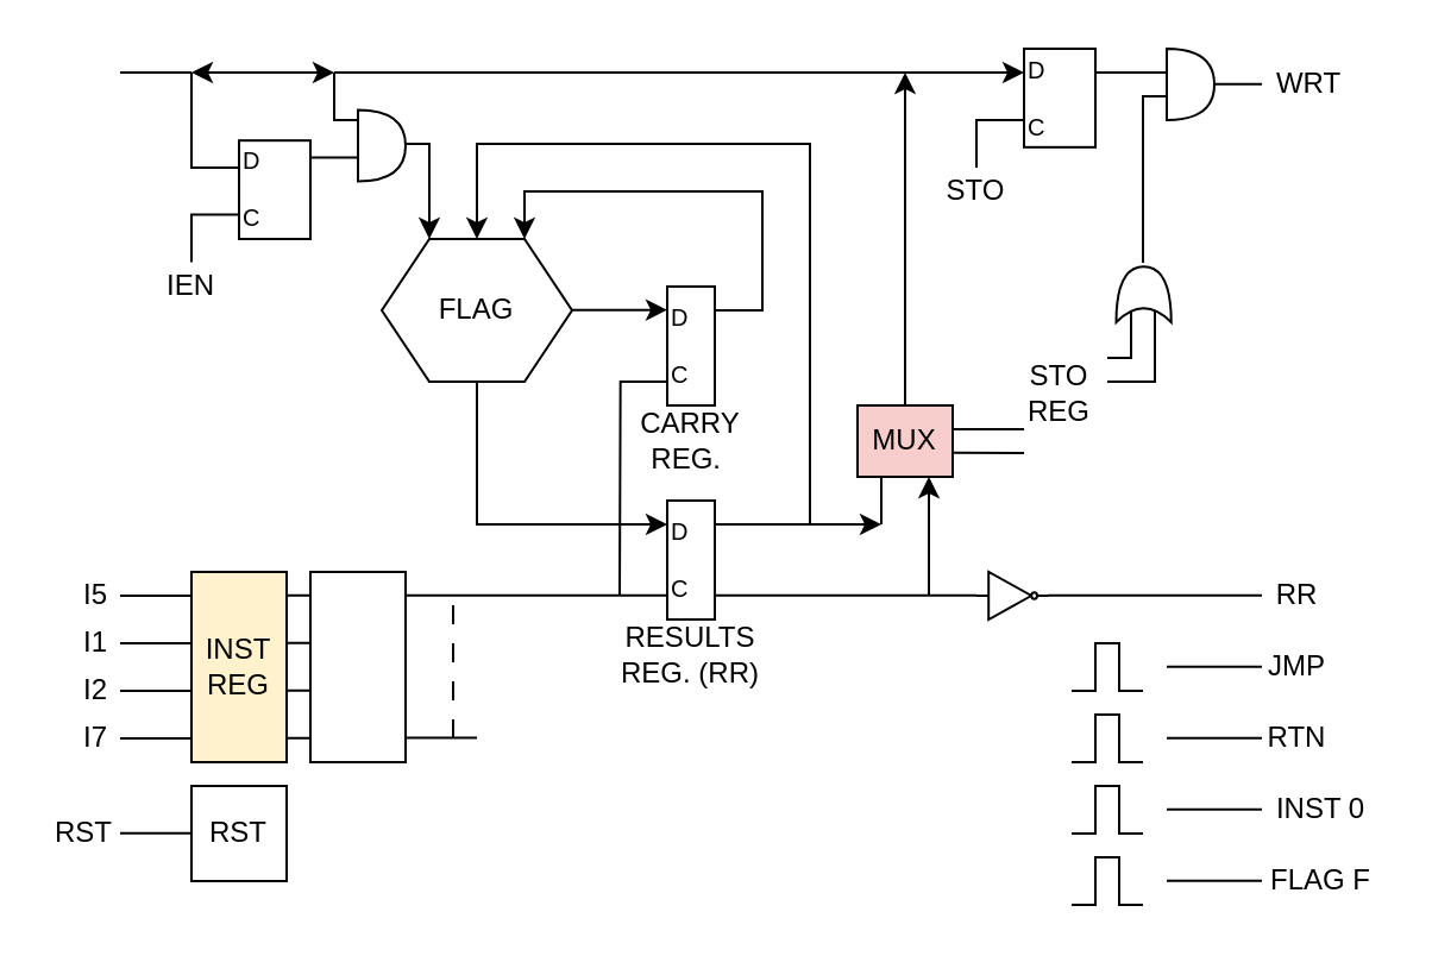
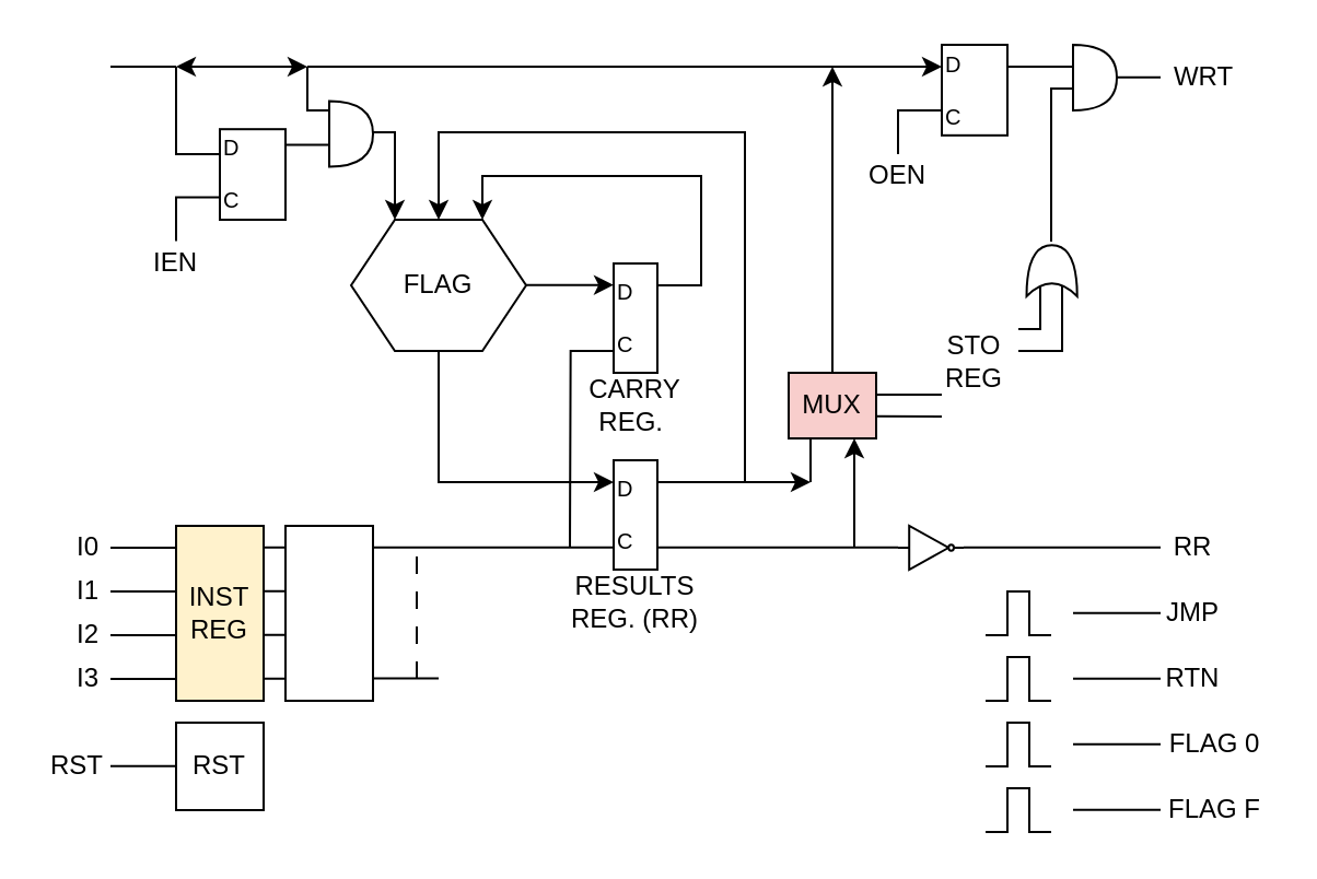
  <mxCell id="0" />
  <mxCell id="1" parent="0" />
  <mxCell id="2" value="INST&lt;div&gt;REG&lt;/div&gt;" style="rounded=0;whiteSpace=wrap;html=1;fillColor=#fff2cc;" vertex="1" parent="1"><mxGeometry x="80" y="240" width="40" height="80" as="geometry" /></mxCell>
  <mxCell id="3" value="" style="rounded=0;whiteSpace=wrap;html=1;" vertex="1" parent="1"><mxGeometry x="130" y="240" width="40" height="80" as="geometry" /></mxCell>
  <mxCell id="4" value="" style="endArrow=none;html=1;rounded=0;" edge="1" parent="1"><mxGeometry width="50" height="50" relative="1" as="geometry"><mxPoint x="50" y="250" as="sourcePoint" /><mxPoint x="80" y="250" as="targetPoint" /></mxGeometry></mxCell>
  <mxCell id="5" value="" style="endArrow=none;html=1;rounded=0;" edge="1" parent="1"><mxGeometry width="50" height="50" relative="1" as="geometry"><mxPoint x="50" y="270" as="sourcePoint" /><mxPoint x="80" y="270" as="targetPoint" /></mxGeometry></mxCell>
  <mxCell id="6" value="" style="endArrow=none;html=1;rounded=0;" edge="1" parent="1"><mxGeometry width="50" height="50" relative="1" as="geometry"><mxPoint x="50" y="290" as="sourcePoint" /><mxPoint x="80" y="290" as="targetPoint" /></mxGeometry></mxCell>
  <mxCell id="7" value="" style="endArrow=none;html=1;rounded=0;" edge="1" parent="1"><mxGeometry width="50" height="50" relative="1" as="geometry"><mxPoint x="50" y="310" as="sourcePoint" /><mxPoint x="80" y="310" as="targetPoint" /></mxGeometry></mxCell>
  <mxCell id="8" value="" style="endArrow=none;html=1;rounded=0;" edge="1" parent="1"><mxGeometry width="50" height="50" relative="1" as="geometry"><mxPoint x="120" y="249.88" as="sourcePoint" /><mxPoint x="130" y="249.88" as="targetPoint" /></mxGeometry></mxCell>
  <mxCell id="9" value="" style="endArrow=none;html=1;rounded=0;" edge="1" parent="1"><mxGeometry width="50" height="50" relative="1" as="geometry"><mxPoint x="120" y="269.88" as="sourcePoint" /><mxPoint x="130" y="269.88" as="targetPoint" /></mxGeometry></mxCell>
  <mxCell id="10" value="" style="endArrow=none;html=1;rounded=0;" edge="1" parent="1"><mxGeometry width="50" height="50" relative="1" as="geometry"><mxPoint x="120" y="289.88" as="sourcePoint" /><mxPoint x="130" y="289.88" as="targetPoint" /></mxGeometry></mxCell>
  <mxCell id="11" value="" style="endArrow=none;html=1;rounded=0;" edge="1" parent="1"><mxGeometry width="50" height="50" relative="1" as="geometry"><mxPoint x="120" y="309.88" as="sourcePoint" /><mxPoint x="130" y="309.88" as="targetPoint" /></mxGeometry></mxCell>
  <mxCell id="12" value="RST" style="rounded=0;whiteSpace=wrap;html=1;" vertex="1" parent="1"><mxGeometry x="80" y="330" width="40" height="40" as="geometry" /></mxCell>
  <mxCell id="13" value="" style="endArrow=none;html=1;rounded=0;" edge="1" parent="1"><mxGeometry width="50" height="50" relative="1" as="geometry"><mxPoint x="50" y="349.83" as="sourcePoint" /><mxPoint x="80" y="349.83" as="targetPoint" /></mxGeometry></mxCell>
  <mxCell id="14" value="D&lt;div style=&quot;font-size: 10px;&quot;&gt;&lt;br style=&quot;font-size: 10px;&quot;&gt;&lt;/div&gt;&lt;div style=&quot;font-size: 10px;&quot;&gt;C&lt;/div&gt;" style="rounded=0;whiteSpace=wrap;html=1;fontSize=10;align=left;" vertex="1" parent="1"><mxGeometry x="280" y="210" width="20" height="50" as="geometry" /></mxCell>
  <mxCell id="15" value="" style="endArrow=none;html=1;rounded=0;" edge="1" parent="1"><mxGeometry width="50" height="50" relative="1" as="geometry"><mxPoint x="170" y="249.86" as="sourcePoint" /><mxPoint x="280" y="249.86" as="targetPoint" /></mxGeometry></mxCell>
  <mxCell id="16" value="" style="endArrow=none;html=1;rounded=0;" edge="1" parent="1"><mxGeometry width="50" height="50" relative="1" as="geometry"><mxPoint x="170" y="309.78" as="sourcePoint" /><mxPoint x="200" y="309.78" as="targetPoint" /></mxGeometry></mxCell>
  <mxCell id="17" value="" style="endArrow=none;dashed=1;html=1;rounded=0;jumpSize=6;startSize=6;strokeWidth=1;dashPattern=8 8;" edge="1" parent="1"><mxGeometry width="50" height="50" relative="1" as="geometry"><mxPoint x="190" y="309.95" as="sourcePoint" /><mxPoint x="190" y="249.95" as="targetPoint" /></mxGeometry></mxCell>
  <mxCell id="18" value="RESULTS REG. (RR)" style="text;html=1;align=center;verticalAlign=middle;whiteSpace=wrap;rounded=0;" vertex="1" parent="1"><mxGeometry x="260" y="260" width="60" height="30" as="geometry" /></mxCell>
  <mxCell id="19" value="D&lt;div style=&quot;font-size: 10px;&quot;&gt;&lt;br style=&quot;font-size: 10px;&quot;&gt;&lt;/div&gt;&lt;div style=&quot;font-size: 10px;&quot;&gt;C&lt;/div&gt;" style="rounded=0;whiteSpace=wrap;html=1;fontSize=10;align=left;" vertex="1" parent="1"><mxGeometry x="280" y="120" width="20" height="50" as="geometry" /></mxCell>
  <mxCell id="20" value="CARRY REG.&amp;nbsp;" style="text;html=1;align=center;verticalAlign=middle;whiteSpace=wrap;rounded=0;" vertex="1" parent="1"><mxGeometry x="260" y="170" width="60" height="30" as="geometry" /></mxCell>
  <mxCell id="21" value="" style="verticalLabelPosition=bottom;shadow=0;dashed=0;align=center;html=1;verticalAlign=top;shape=mxgraph.electrical.logic_gates.inverter_2" vertex="1" parent="1"><mxGeometry x="410" y="240" width="30" height="20" as="geometry" /></mxCell>
  <mxCell id="22" value="FLAG" style="shape=hexagon;perimeter=hexagonPerimeter2;whiteSpace=wrap;html=1;fixedSize=1;size=20;" vertex="1" parent="1"><mxGeometry x="160" y="100" width="80" height="60" as="geometry" /></mxCell>
  <mxCell id="23" value="" style="endArrow=classic;html=1;rounded=0;" edge="1" parent="1"><mxGeometry width="50" height="50" relative="1" as="geometry"><mxPoint x="200" y="160" as="sourcePoint" /><mxPoint x="280" y="220" as="targetPoint" /><Array as="points"><mxPoint x="200" y="220" /></Array></mxGeometry></mxCell>
  <mxCell id="24" value="" style="endArrow=classic;html=1;rounded=0;" edge="1" parent="1"><mxGeometry width="50" height="50" relative="1" as="geometry"><mxPoint x="240" y="129.83" as="sourcePoint" /><mxPoint x="280" y="129.83" as="targetPoint" /></mxGeometry></mxCell>
  <mxCell id="25" value="" style="endArrow=none;html=1;rounded=0;" edge="1" parent="1"><mxGeometry width="50" height="50" relative="1" as="geometry"><mxPoint x="260" y="250" as="sourcePoint" /><mxPoint x="280" y="160" as="targetPoint" /><Array as="points"><mxPoint x="260.33" y="160" /></Array></mxGeometry></mxCell>
  <mxCell id="26" value="" style="endArrow=classic;html=1;rounded=0;" edge="1" parent="1"><mxGeometry width="50" height="50" relative="1" as="geometry"><mxPoint x="300" y="220" as="sourcePoint" /><mxPoint x="200" y="100" as="targetPoint" /><Array as="points"><mxPoint x="340" y="220" /><mxPoint x="340" y="60" /><mxPoint x="200" y="60" /></Array></mxGeometry></mxCell>
  <mxCell id="27" value="" style="endArrow=classic;html=1;rounded=0;" edge="1" parent="1"><mxGeometry width="50" height="50" relative="1" as="geometry"><mxPoint x="300" y="130" as="sourcePoint" /><mxPoint x="220" y="100" as="targetPoint" /><Array as="points"><mxPoint x="320" y="130" /><mxPoint x="320" y="80" /><mxPoint x="220" y="80" /></Array></mxGeometry></mxCell>
  <mxCell id="28" value="MUX" style="rounded=0;whiteSpace=wrap;html=1;fillColor=#f8cecc;" vertex="1" parent="1"><mxGeometry x="360" y="170" width="40" height="30" as="geometry" /></mxCell>
  <mxCell id="29" value="" style="endArrow=classic;html=1;rounded=0;" edge="1" parent="1"><mxGeometry width="50" height="50" relative="1" as="geometry"><mxPoint x="340" y="220" as="sourcePoint" /><mxPoint x="370" y="220" as="targetPoint" /></mxGeometry></mxCell>
  <mxCell id="30" value="" style="endArrow=none;html=1;rounded=0;" edge="1" parent="1"><mxGeometry width="50" height="50" relative="1" as="geometry"><mxPoint x="370" y="220" as="sourcePoint" /><mxPoint x="370" y="200" as="targetPoint" /></mxGeometry></mxCell>
  <mxCell id="31" value="" style="endArrow=classic;html=1;rounded=0;" edge="1" parent="1"><mxGeometry width="50" height="50" relative="1" as="geometry"><mxPoint x="390" y="250" as="sourcePoint" /><mxPoint x="390" y="200" as="targetPoint" /></mxGeometry></mxCell>
  <mxCell id="32" value="" style="endArrow=none;html=1;rounded=0;" edge="1" parent="1"><mxGeometry width="50" height="50" relative="1" as="geometry"><mxPoint x="300" y="249.86" as="sourcePoint" /><mxPoint x="410" y="249.86" as="targetPoint" /></mxGeometry></mxCell>
  <mxCell id="33" value="" style="endArrow=none;html=1;rounded=0;" edge="1" parent="1"><mxGeometry width="50" height="50" relative="1" as="geometry"><mxPoint x="400" y="180" as="sourcePoint" /><mxPoint x="430" y="180" as="targetPoint" /></mxGeometry></mxCell>
  <mxCell id="34" value="" style="endArrow=none;html=1;rounded=0;" edge="1" parent="1"><mxGeometry width="50" height="50" relative="1" as="geometry"><mxPoint x="400" y="189.86" as="sourcePoint" /><mxPoint x="430" y="190" as="targetPoint" /></mxGeometry></mxCell>
  <mxCell id="35" value="STO&lt;div&gt;REG&lt;/div&gt;" style="text;html=1;align=center;verticalAlign=middle;whiteSpace=wrap;rounded=0;" vertex="1" parent="1"><mxGeometry x="415" y="150" width="60" height="30" as="geometry" /></mxCell>
  <mxCell id="36" value="" style="endArrow=none;html=1;rounded=0;" edge="1" parent="1"><mxGeometry width="50" height="50" relative="1" as="geometry"><mxPoint x="465" y="150" as="sourcePoint" /><mxPoint x="475" y="130" as="targetPoint" /><Array as="points"><mxPoint x="475" y="150" /></Array></mxGeometry></mxCell>
  <mxCell id="37" value="" style="endArrow=none;html=1;rounded=0;" edge="1" parent="1"><mxGeometry width="50" height="50" relative="1" as="geometry"><mxPoint x="465" y="160" as="sourcePoint" /><mxPoint x="485" y="130" as="targetPoint" /><Array as="points"><mxPoint x="485" y="160" /></Array></mxGeometry></mxCell>
  <mxCell id="38" value="" style="shape=xor;whiteSpace=wrap;html=1;rotation=-90;" vertex="1" parent="1"><mxGeometry x="468.59" y="111.73" width="23.44" height="23.12" as="geometry" /></mxCell>
  <mxCell id="39" value="" style="shape=or;whiteSpace=wrap;html=1;" vertex="1" parent="1"><mxGeometry x="150" y="45.71" width="20" height="30" as="geometry" /></mxCell>
  <mxCell id="40" value="D&lt;div style=&quot;font-size: 10px;&quot;&gt;&lt;br style=&quot;font-size: 10px;&quot;&gt;&lt;/div&gt;&lt;div style=&quot;font-size: 10px;&quot;&gt;C&lt;/div&gt;" style="rounded=0;whiteSpace=wrap;html=1;fontSize=10;align=left;" vertex="1" parent="1"><mxGeometry x="100" y="58.59" width="30" height="41.41" as="geometry" /></mxCell>
  <mxCell id="41" value="" style="endArrow=none;html=1;rounded=0;" edge="1" parent="1"><mxGeometry width="50" height="50" relative="1" as="geometry"><mxPoint x="130" y="65.71" as="sourcePoint" /><mxPoint x="150" y="65.71" as="targetPoint" /></mxGeometry></mxCell>
  <mxCell id="42" value="" style="endArrow=none;html=1;rounded=0;" edge="1" parent="1"><mxGeometry width="50" height="50" relative="1" as="geometry"><mxPoint x="140" y="30" as="sourcePoint" /><mxPoint x="150" y="50" as="targetPoint" /><Array as="points"><mxPoint x="140" y="50" /></Array></mxGeometry></mxCell>
  <mxCell id="43" value="" style="endArrow=none;html=1;rounded=0;" edge="1" parent="1"><mxGeometry width="50" height="50" relative="1" as="geometry"><mxPoint x="80" y="30" as="sourcePoint" /><mxPoint x="100" y="70" as="targetPoint" /><Array as="points"><mxPoint x="80" y="70" /></Array></mxGeometry></mxCell>
  <mxCell id="44" value="" style="endArrow=classic;startArrow=classic;html=1;rounded=0;" edge="1" parent="1"><mxGeometry width="50" height="50" relative="1" as="geometry"><mxPoint x="80" y="30" as="sourcePoint" /><mxPoint x="140" y="30" as="targetPoint" /></mxGeometry></mxCell>
  <mxCell id="45" value="" style="endArrow=none;html=1;rounded=0;" edge="1" parent="1"><mxGeometry width="50" height="50" relative="1" as="geometry"><mxPoint x="80" y="30" as="sourcePoint" /><mxPoint x="50" y="30" as="targetPoint" /></mxGeometry></mxCell>
  <mxCell id="46" value="" style="endArrow=none;html=1;rounded=0;" edge="1" parent="1"><mxGeometry width="50" height="50" relative="1" as="geometry"><mxPoint x="80" y="109.7" as="sourcePoint" /><mxPoint x="100" y="89.7" as="targetPoint" /><Array as="points"><mxPoint x="80" y="89.7" /></Array></mxGeometry></mxCell>
  <mxCell id="47" value="IEN" style="text;html=1;align=center;verticalAlign=middle;whiteSpace=wrap;rounded=0;" vertex="1" parent="1"><mxGeometry x="60" y="109.7" width="40" height="20" as="geometry" /></mxCell>
  <mxCell id="48" value="" style="endArrow=classic;html=1;rounded=0;" edge="1" parent="1"><mxGeometry width="50" height="50" relative="1" as="geometry"><mxPoint x="170" y="60" as="sourcePoint" /><mxPoint x="180" y="100" as="targetPoint" /><Array as="points"><mxPoint x="180" y="60" /></Array></mxGeometry></mxCell>
  <mxCell id="49" value="" style="shape=or;whiteSpace=wrap;html=1;" vertex="1" parent="1"><mxGeometry x="490" y="20" width="20" height="30" as="geometry" /></mxCell>
  <mxCell id="50" value="D&lt;div style=&quot;font-size: 10px;&quot;&gt;&lt;br style=&quot;font-size: 10px;&quot;&gt;&lt;/div&gt;&lt;div style=&quot;font-size: 10px;&quot;&gt;C&lt;/div&gt;" style="rounded=0;whiteSpace=wrap;html=1;fontSize=10;align=left;" vertex="1" parent="1"><mxGeometry x="430" y="20" width="30" height="41.41" as="geometry" /></mxCell>
  <mxCell id="51" value="" style="endArrow=none;html=1;rounded=0;" edge="1" parent="1"><mxGeometry width="50" height="50" relative="1" as="geometry"><mxPoint x="460" y="30" as="sourcePoint" /><mxPoint x="490" y="30" as="targetPoint" /></mxGeometry></mxCell>
  <mxCell id="52" value="" style="endArrow=none;html=1;rounded=0;" edge="1" parent="1"><mxGeometry width="50" height="50" relative="1" as="geometry"><mxPoint x="410" y="70" as="sourcePoint" /><mxPoint x="430" y="50" as="targetPoint" /><Array as="points"><mxPoint x="410" y="50" /></Array></mxGeometry></mxCell>
- <mxCell id="53" value="STO" style="text;html=1;align=center;verticalAlign=middle;whiteSpace=wrap;rounded=0;" vertex="1" parent="1"><mxGeometry x="390" y="70" width="40" height="20" as="geometry" /></mxCell>
+ <mxCell id="53" value="OEN" style="text;html=1;align=center;verticalAlign=middle;whiteSpace=wrap;rounded=0;" vertex="1" parent="1"><mxGeometry x="390" y="70" width="40" height="20" as="geometry" /></mxCell>
  <mxCell id="54" value="" style="endArrow=classic;html=1;rounded=0;" edge="1" parent="1"><mxGeometry width="50" height="50" relative="1" as="geometry"><mxPoint x="140" y="30" as="sourcePoint" /><mxPoint x="430" y="30" as="targetPoint" /></mxGeometry></mxCell>
  <mxCell id="55" value="" style="endArrow=classic;html=1;rounded=0;" edge="1" parent="1"><mxGeometry width="50" height="50" relative="1" as="geometry"><mxPoint x="380" y="170" as="sourcePoint" /><mxPoint x="380" y="30" as="targetPoint" /></mxGeometry></mxCell>
  <mxCell id="56" value="" style="endArrow=none;html=1;rounded=0;" edge="1" parent="1"><mxGeometry width="50" height="50" relative="1" as="geometry"><mxPoint x="480" y="110" as="sourcePoint" /><mxPoint x="490" y="40" as="targetPoint" /><Array as="points"><mxPoint x="480" y="40" /></Array></mxGeometry></mxCell>
  <mxCell id="57" value="" style="endArrow=none;html=1;rounded=0;" edge="1" parent="1"><mxGeometry width="50" height="50" relative="1" as="geometry"><mxPoint x="510" y="34.92" as="sourcePoint" /><mxPoint x="530" y="34.92" as="targetPoint" /></mxGeometry></mxCell>
  <mxCell id="58" value="" style="endArrow=none;html=1;rounded=0;" edge="1" parent="1"><mxGeometry width="50" height="50" relative="1" as="geometry"><mxPoint x="440" y="249.86" as="sourcePoint" /><mxPoint x="530" y="249.86" as="targetPoint" /></mxGeometry></mxCell>
  <mxCell id="59" value="RR" style="text;html=1;align=center;verticalAlign=middle;whiteSpace=wrap;rounded=0;" vertex="1" parent="1"><mxGeometry x="530" y="235" width="30" height="30" as="geometry" /></mxCell>
  <mxCell id="60" value="WRT" style="text;html=1;align=center;verticalAlign=middle;whiteSpace=wrap;rounded=0;" vertex="1" parent="1"><mxGeometry x="530" y="20" width="40" height="30" as="geometry" /></mxCell>
- <mxCell id="61" value="I5" style="text;html=1;align=center;verticalAlign=middle;whiteSpace=wrap;rounded=0;" vertex="1" parent="1"><mxGeometry x="30" y="240" width="20" height="20" as="geometry" /></mxCell>
+ <mxCell id="61" value="I0" style="text;html=1;align=center;verticalAlign=middle;whiteSpace=wrap;rounded=0;" vertex="1" parent="1"><mxGeometry x="30" y="240" width="20" height="20" as="geometry" /></mxCell>
  <mxCell id="62" value="I1" style="text;html=1;align=center;verticalAlign=middle;whiteSpace=wrap;rounded=0;" vertex="1" parent="1"><mxGeometry x="30" y="260" width="20" height="20" as="geometry" /></mxCell>
  <mxCell id="63" value="I2" style="text;html=1;align=center;verticalAlign=middle;whiteSpace=wrap;rounded=0;" vertex="1" parent="1"><mxGeometry x="30" y="280" width="20" height="20" as="geometry" /></mxCell>
- <mxCell id="64" value="I7" style="text;html=1;align=center;verticalAlign=middle;whiteSpace=wrap;rounded=0;" vertex="1" parent="1"><mxGeometry x="30" y="300" width="20" height="20" as="geometry" /></mxCell>
+ <mxCell id="64" value="I3" style="text;html=1;align=center;verticalAlign=middle;whiteSpace=wrap;rounded=0;" vertex="1" parent="1"><mxGeometry x="30" y="300" width="20" height="20" as="geometry" /></mxCell>
  <mxCell id="65" value="RST" style="text;html=1;align=center;verticalAlign=middle;whiteSpace=wrap;rounded=0;" vertex="1" parent="1"><mxGeometry x="20" y="340" width="30" height="20" as="geometry" /></mxCell>
  <mxCell id="66" value="" style="endArrow=none;html=1;rounded=0;" edge="1" parent="1"><mxGeometry width="50" height="50" relative="1" as="geometry"><mxPoint x="450" y="290" as="sourcePoint" /><mxPoint x="480" y="290" as="targetPoint" /><Array as="points"><mxPoint x="460" y="290" /><mxPoint x="460" y="270" /><mxPoint x="470" y="270" /><mxPoint x="470" y="290" /></Array></mxGeometry></mxCell>
  <mxCell id="67" value="" style="endArrow=none;html=1;rounded=0;" edge="1" parent="1"><mxGeometry width="50" height="50" relative="1" as="geometry"><mxPoint x="490" y="279.93" as="sourcePoint" /><mxPoint x="530" y="279.93" as="targetPoint" /></mxGeometry></mxCell>
  <mxCell id="68" value="JMP" style="text;html=1;align=center;verticalAlign=middle;whiteSpace=wrap;rounded=0;" vertex="1" parent="1"><mxGeometry x="530" y="270" width="30" height="20" as="geometry" /></mxCell>
  <mxCell id="69" value="" style="endArrow=none;html=1;rounded=0;" edge="1" parent="1"><mxGeometry width="50" height="50" relative="1" as="geometry"><mxPoint x="450" y="320" as="sourcePoint" /><mxPoint x="480" y="320" as="targetPoint" /><Array as="points"><mxPoint x="460" y="320" /><mxPoint x="460" y="300" /><mxPoint x="470" y="300" /><mxPoint x="470" y="320" /></Array></mxGeometry></mxCell>
  <mxCell id="70" value="" style="endArrow=none;html=1;rounded=0;" edge="1" parent="1"><mxGeometry width="50" height="50" relative="1" as="geometry"><mxPoint x="490" y="309.93" as="sourcePoint" /><mxPoint x="530" y="309.93" as="targetPoint" /></mxGeometry></mxCell>
  <mxCell id="71" value="RTN" style="text;html=1;align=center;verticalAlign=middle;whiteSpace=wrap;rounded=0;" vertex="1" parent="1"><mxGeometry x="530" y="300" width="30" height="20" as="geometry" /></mxCell>
  <mxCell id="72" value="" style="endArrow=none;html=1;rounded=0;" edge="1" parent="1"><mxGeometry width="50" height="50" relative="1" as="geometry"><mxPoint x="450" y="350" as="sourcePoint" /><mxPoint x="480" y="350" as="targetPoint" /><Array as="points"><mxPoint x="460" y="350" /><mxPoint x="460" y="330" /><mxPoint x="470" y="330" /><mxPoint x="470" y="350" /></Array></mxGeometry></mxCell>
  <mxCell id="73" value="" style="endArrow=none;html=1;rounded=0;" edge="1" parent="1"><mxGeometry width="50" height="50" relative="1" as="geometry"><mxPoint x="490" y="339.93" as="sourcePoint" /><mxPoint x="530" y="339.93" as="targetPoint" /></mxGeometry></mxCell>
- <mxCell id="74" value="INST 0" style="text;html=1;align=center;verticalAlign=middle;whiteSpace=wrap;rounded=0;" vertex="1" parent="1"><mxGeometry x="530" y="330" width="50" height="20" as="geometry" /></mxCell>
+ <mxCell id="74" value="FLAG 0" style="text;html=1;align=center;verticalAlign=middle;whiteSpace=wrap;rounded=0;" vertex="1" parent="1"><mxGeometry x="530" y="330" width="50" height="20" as="geometry" /></mxCell>
  <mxCell id="75" value="" style="endArrow=none;html=1;rounded=0;" edge="1" parent="1"><mxGeometry width="50" height="50" relative="1" as="geometry"><mxPoint x="450" y="380" as="sourcePoint" /><mxPoint x="480" y="380" as="targetPoint" /><Array as="points"><mxPoint x="460" y="380" /><mxPoint x="460" y="360" /><mxPoint x="470" y="360" /><mxPoint x="470" y="380" /></Array></mxGeometry></mxCell>
  <mxCell id="76" value="" style="endArrow=none;html=1;rounded=0;" edge="1" parent="1"><mxGeometry width="50" height="50" relative="1" as="geometry"><mxPoint x="490" y="369.93" as="sourcePoint" /><mxPoint x="530" y="369.93" as="targetPoint" /></mxGeometry></mxCell>
  <mxCell id="77" value="FLAG F" style="text;html=1;align=center;verticalAlign=middle;whiteSpace=wrap;rounded=0;" vertex="1" parent="1"><mxGeometry x="530" y="360" width="50" height="20" as="geometry" /></mxCell>
